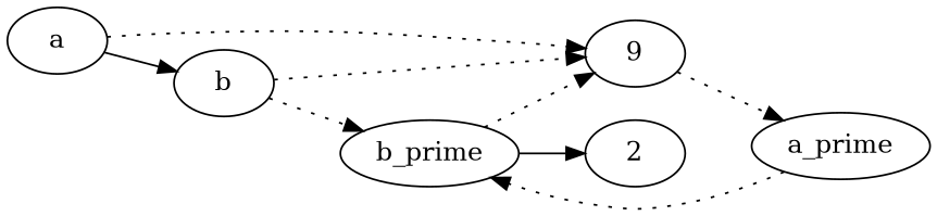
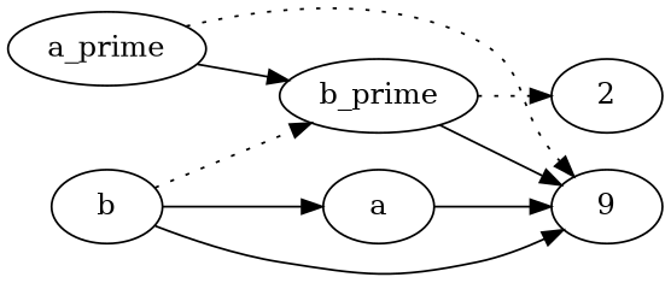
  digraph {
    rankdir=LR
    n1 [label=b_prime]
    n2 [label=2]
    n3 [label=9]
    n4 [label=a_prime]
    n5 [label=b]
    n6 [label=a]
-   n1 -> n2 [style=solid]
-   n1 -> n3 [style=dotted]
-   n4 -> n1 [style=dotted]
-   n3 -> n4 [style=dotted]
+   n1 -> n2 [style=dotted]
+   n1 -> n3
+   n4 -> n1
+   n4 -> n3 [style=dotted]
    n5 -> n1 [style=dotted]
-   n5 -> n3 [style=dotted]
-   n6 -> n3 [style=dotted]
-   n6 -> n5
+   n5 -> n3
+   n6 -> n3 [style=solid]
+   n5 -> n6
  }
